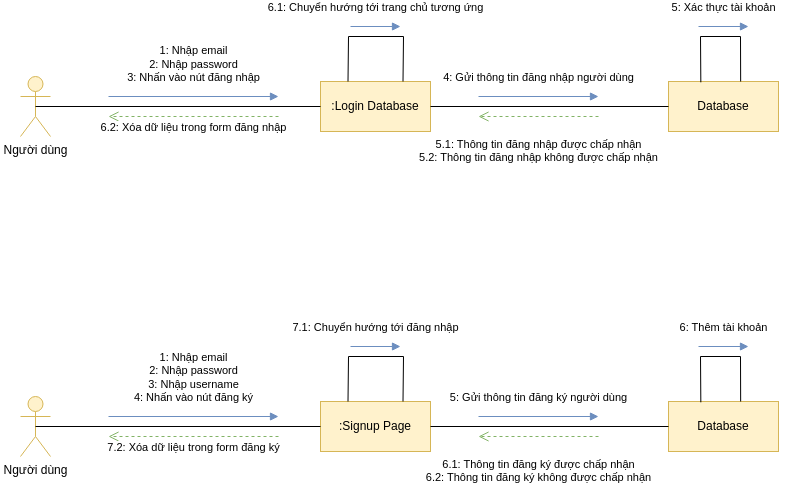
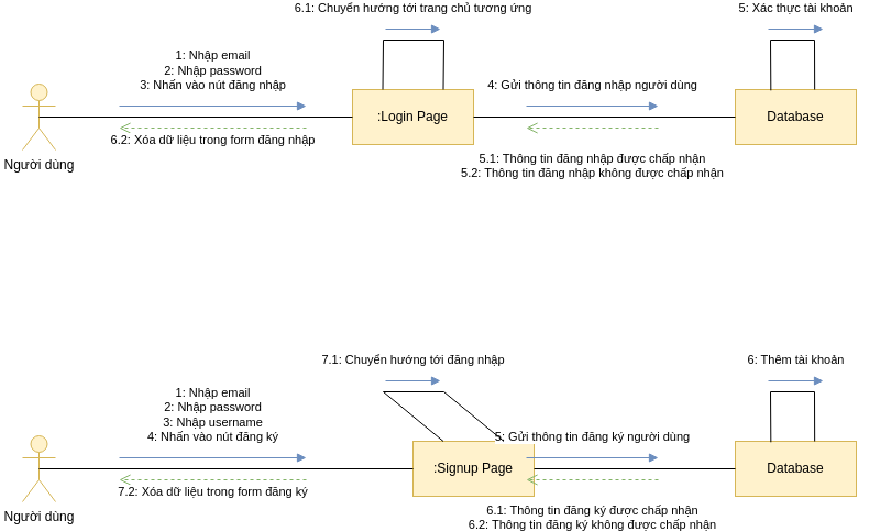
  <mxCell id="0" />
  <mxCell id="1" parent="0" />
  <mxCell id="2" value="Người dùng" style="shape=umlActor;verticalLabelPosition=bottom;verticalAlign=top;html=1;fillColor=#fff2cc;strokeColor=#d6b656;" parent="1" vertex="1"><mxGeometry x="20" y="70" width="30" height="60" as="geometry" /></mxCell>
- <mxCell id="3" value=":Login Database" style="html=1;whiteSpace=wrap;fillColor=#fff2cc;strokeColor=#d6b656;" parent="1" vertex="1"><mxGeometry x="320" y="75" width="110" height="50" as="geometry" /></mxCell>
+ <mxCell id="3" value=":Login Page" style="html=1;whiteSpace=wrap;fillColor=#fff2cc;strokeColor=#d6b656;" parent="1" vertex="1"><mxGeometry x="320" y="75" width="110" height="50" as="geometry" /></mxCell>
  <mxCell id="4" value="Database" style="html=1;whiteSpace=wrap;fillColor=#fff2cc;strokeColor=#d6b656;" parent="1" vertex="1"><mxGeometry x="668" y="75" width="110" height="50" as="geometry" /></mxCell>
  <mxCell id="5" value="" style="endArrow=none;html=1;rounded=0;entryX=0;entryY=0.5;entryDx=0;entryDy=0;exitX=0.5;exitY=0.5;exitDx=0;exitDy=0;exitPerimeter=0;" parent="1" source="2" target="3" edge="1"><mxGeometry width="50" height="50" relative="1" as="geometry"><mxPoint x="180" y="170" as="sourcePoint" /><mxPoint x="230" y="120" as="targetPoint" /></mxGeometry></mxCell>
  <mxCell id="6" value="" style="endArrow=none;html=1;rounded=0;entryX=1;entryY=0.5;entryDx=0;entryDy=0;exitX=0;exitY=0.5;exitDx=0;exitDy=0;" parent="1" source="4" target="3" edge="1"><mxGeometry width="50" height="50" relative="1" as="geometry"><mxPoint x="180" y="170" as="sourcePoint" /><mxPoint x="230" y="120" as="targetPoint" /></mxGeometry></mxCell>
  <mxCell id="7" value="1: Nhập email&lt;br&gt;2: Nhập password&lt;br&gt;3: Nhấn vào nút đăng nhập" style="html=1;verticalAlign=bottom;endArrow=block;curved=0;rounded=0;fillColor=#dae8fc;strokeColor=#6c8ebf;" parent="1" edge="1"><mxGeometry y="10" width="80" relative="1" as="geometry"><mxPoint x="108" y="90" as="sourcePoint" /><mxPoint x="278" y="90" as="targetPoint" /><mxPoint as="offset" /></mxGeometry></mxCell>
  <mxCell id="8" value="6.2: Xóa dữ liệu trong form đăng nhập" style="html=1;verticalAlign=bottom;endArrow=open;dashed=1;endSize=8;curved=0;rounded=0;fillColor=#d5e8d4;strokeColor=#82b366;" parent="1" edge="1"><mxGeometry y="20" relative="1" as="geometry"><mxPoint x="278" y="110" as="sourcePoint" /><mxPoint x="108" y="110" as="targetPoint" /><mxPoint as="offset" /></mxGeometry></mxCell>
  <mxCell id="9" value="4: Gửi thông tin đăng nhập người dùng" style="html=1;verticalAlign=bottom;endArrow=block;curved=0;rounded=0;fillColor=#dae8fc;strokeColor=#6c8ebf;" parent="1" edge="1"><mxGeometry y="10" width="80" relative="1" as="geometry"><mxPoint x="478" y="90" as="sourcePoint" /><mxPoint x="598" y="90" as="targetPoint" /><mxPoint as="offset" /></mxGeometry></mxCell>
  <mxCell id="10" value="5.1: Thông tin đăng nhập được chấp nhận&lt;br&gt;5.2: Thông tin đăng nhập không được chấp nhận" style="html=1;verticalAlign=bottom;endArrow=open;dashed=1;endSize=8;curved=0;rounded=0;fillColor=#d5e8d4;strokeColor=#82b366;" parent="1" edge="1"><mxGeometry y="50" relative="1" as="geometry"><mxPoint x="598" y="110" as="sourcePoint" /><mxPoint x="478" y="110" as="targetPoint" /><mxPoint as="offset" /></mxGeometry></mxCell>
  <mxCell id="11" value="5: Xác thực tài khoản" style="html=1;verticalAlign=bottom;endArrow=block;curved=0;rounded=0;fillColor=#dae8fc;strokeColor=#6c8ebf;" parent="1" edge="1"><mxGeometry y="10" width="80" relative="1" as="geometry"><mxPoint x="698" y="20" as="sourcePoint" /><mxPoint x="748" y="20" as="targetPoint" /><mxPoint as="offset" /></mxGeometry></mxCell>
  <mxCell id="12" value="" style="endArrow=none;html=1;rounded=0;entryX=0.25;entryY=0;entryDx=0;entryDy=0;exitX=0.75;exitY=0;exitDx=0;exitDy=0;" parent="1" source="3" target="3" edge="1"><mxGeometry width="50" height="50" relative="1" as="geometry"><mxPoint x="390" y="70" as="sourcePoint" /><mxPoint x="350" y="70" as="targetPoint" /><Array as="points"><mxPoint x="403" y="30" /><mxPoint x="348" y="30" /></Array></mxGeometry></mxCell>
  <mxCell id="13" value="" style="endArrow=none;html=1;rounded=0;entryX=0.294;entryY=0.016;entryDx=0;entryDy=0;entryPerimeter=0;exitX=0.656;exitY=0;exitDx=0;exitDy=0;exitPerimeter=0;" parent="1" source="4" target="4" edge="1"><mxGeometry width="50" height="50" relative="1" as="geometry"><mxPoint x="750" y="70" as="sourcePoint" /><mxPoint x="700" y="70" as="targetPoint" /><Array as="points"><mxPoint x="740" y="30" /><mxPoint x="700" y="30" /></Array></mxGeometry></mxCell>
  <mxCell id="14" value="6.1: Chuyển hướng tới trang chủ tương ứng" style="html=1;verticalAlign=bottom;endArrow=block;curved=0;rounded=0;fillColor=#dae8fc;strokeColor=#6c8ebf;" parent="1" edge="1"><mxGeometry y="10" width="80" relative="1" as="geometry"><mxPoint x="350" y="20" as="sourcePoint" /><mxPoint x="400" y="20" as="targetPoint" /><mxPoint as="offset" /></mxGeometry></mxCell>
  <mxCell id="15" value="Người dùng" style="shape=umlActor;verticalLabelPosition=bottom;verticalAlign=top;html=1;fillColor=#fff2cc;strokeColor=#d6b656;" parent="1" vertex="1"><mxGeometry x="20" y="390" width="30" height="60" as="geometry" /></mxCell>
- <mxCell id="16" value=":Signup Page" style="html=1;whiteSpace=wrap;fillColor=#fff2cc;strokeColor=#d6b656;" parent="1" vertex="1"><mxGeometry x="320" y="395" width="110" height="50" as="geometry" /></mxCell>
+ <mxCell id="16" value=":Signup Page" style="html=1;whiteSpace=wrap;fillColor=#fff2cc;strokeColor=#d6b656;" parent="1" vertex="1"><mxGeometry x="375" y="395" width="110" height="50" as="geometry" /></mxCell>
  <mxCell id="17" value="Database" style="html=1;whiteSpace=wrap;fillColor=#fff2cc;strokeColor=#d6b656;" parent="1" vertex="1"><mxGeometry x="668" y="395" width="110" height="50" as="geometry" /></mxCell>
  <mxCell id="18" value="" style="endArrow=none;html=1;rounded=0;entryX=0;entryY=0.5;entryDx=0;entryDy=0;exitX=0.5;exitY=0.5;exitDx=0;exitDy=0;exitPerimeter=0;" parent="1" source="15" target="16" edge="1"><mxGeometry width="50" height="50" relative="1" as="geometry"><mxPoint x="180" y="490" as="sourcePoint" /><mxPoint x="230" y="440" as="targetPoint" /></mxGeometry></mxCell>
  <mxCell id="19" value="" style="endArrow=none;html=1;rounded=0;entryX=1;entryY=0.5;entryDx=0;entryDy=0;exitX=0;exitY=0.5;exitDx=0;exitDy=0;" parent="1" source="17" target="16" edge="1"><mxGeometry width="50" height="50" relative="1" as="geometry"><mxPoint x="180" y="490" as="sourcePoint" /><mxPoint x="230" y="440" as="targetPoint" /></mxGeometry></mxCell>
  <mxCell id="20" value="1: Nhập email&lt;br&gt;2: Nhập password&lt;br&gt;3: Nhập username&lt;br&gt;4: Nhấn vào nút đăng ký" style="html=1;verticalAlign=bottom;endArrow=block;curved=0;rounded=0;fillColor=#dae8fc;strokeColor=#6c8ebf;" parent="1" edge="1"><mxGeometry y="10" width="80" relative="1" as="geometry"><mxPoint x="108" y="410" as="sourcePoint" /><mxPoint x="278" y="410" as="targetPoint" /><mxPoint as="offset" /></mxGeometry></mxCell>
  <mxCell id="21" value="7.2: Xóa dữ liệu trong form đăng ký" style="html=1;verticalAlign=bottom;endArrow=open;dashed=1;endSize=8;curved=0;rounded=0;fillColor=#d5e8d4;strokeColor=#82b366;" parent="1" edge="1"><mxGeometry y="20" relative="1" as="geometry"><mxPoint x="278" y="430" as="sourcePoint" /><mxPoint x="108" y="430" as="targetPoint" /><mxPoint as="offset" /></mxGeometry></mxCell>
  <mxCell id="22" value="5: Gửi thông tin đăng ký người dùng" style="html=1;verticalAlign=bottom;endArrow=block;curved=0;rounded=0;fillColor=#dae8fc;strokeColor=#6c8ebf;" parent="1" edge="1"><mxGeometry y="10" width="80" relative="1" as="geometry"><mxPoint x="478" y="410" as="sourcePoint" /><mxPoint x="598" y="410" as="targetPoint" /><mxPoint as="offset" /></mxGeometry></mxCell>
  <mxCell id="23" value="6.1: Thông tin đăng ký được chấp nhận&lt;br&gt;6.2: Thông tin đăng ký không được chấp nhận" style="html=1;verticalAlign=bottom;endArrow=open;dashed=1;endSize=8;curved=0;rounded=0;fillColor=#d5e8d4;strokeColor=#82b366;" parent="1" edge="1"><mxGeometry y="50" relative="1" as="geometry"><mxPoint x="598" y="430" as="sourcePoint" /><mxPoint x="478" y="430" as="targetPoint" /><mxPoint as="offset" /></mxGeometry></mxCell>
  <mxCell id="24" value="6: Thêm tài khoản" style="html=1;verticalAlign=bottom;endArrow=block;curved=0;rounded=0;fillColor=#dae8fc;strokeColor=#6c8ebf;" parent="1" edge="1"><mxGeometry y="10" width="80" relative="1" as="geometry"><mxPoint x="698" y="340" as="sourcePoint" /><mxPoint x="748" y="340" as="targetPoint" /><mxPoint as="offset" /></mxGeometry></mxCell>
  <mxCell id="25" value="" style="endArrow=none;html=1;rounded=0;entryX=0.25;entryY=0;entryDx=0;entryDy=0;exitX=0.75;exitY=0;exitDx=0;exitDy=0;" parent="1" source="16" target="16" edge="1"><mxGeometry width="50" height="50" relative="1" as="geometry"><mxPoint x="390" y="390" as="sourcePoint" /><mxPoint x="350" y="390" as="targetPoint" /><Array as="points"><mxPoint x="403" y="350" /><mxPoint x="348" y="350" /></Array></mxGeometry></mxCell>
  <mxCell id="26" value="" style="endArrow=none;html=1;rounded=0;entryX=0.294;entryY=0.016;entryDx=0;entryDy=0;entryPerimeter=0;exitX=0.656;exitY=0;exitDx=0;exitDy=0;exitPerimeter=0;" parent="1" source="17" target="17" edge="1"><mxGeometry width="50" height="50" relative="1" as="geometry"><mxPoint x="750" y="390" as="sourcePoint" /><mxPoint x="700" y="390" as="targetPoint" /><Array as="points"><mxPoint x="740" y="350" /><mxPoint x="700" y="350" /></Array></mxGeometry></mxCell>
  <mxCell id="27" value="7.1: Chuyển hướng tới đăng nhập" style="html=1;verticalAlign=bottom;endArrow=block;curved=0;rounded=0;fillColor=#dae8fc;strokeColor=#6c8ebf;" parent="1" edge="1"><mxGeometry y="10" width="80" relative="1" as="geometry"><mxPoint x="350" y="340" as="sourcePoint" /><mxPoint x="400" y="340" as="targetPoint" /><mxPoint as="offset" /></mxGeometry></mxCell>
